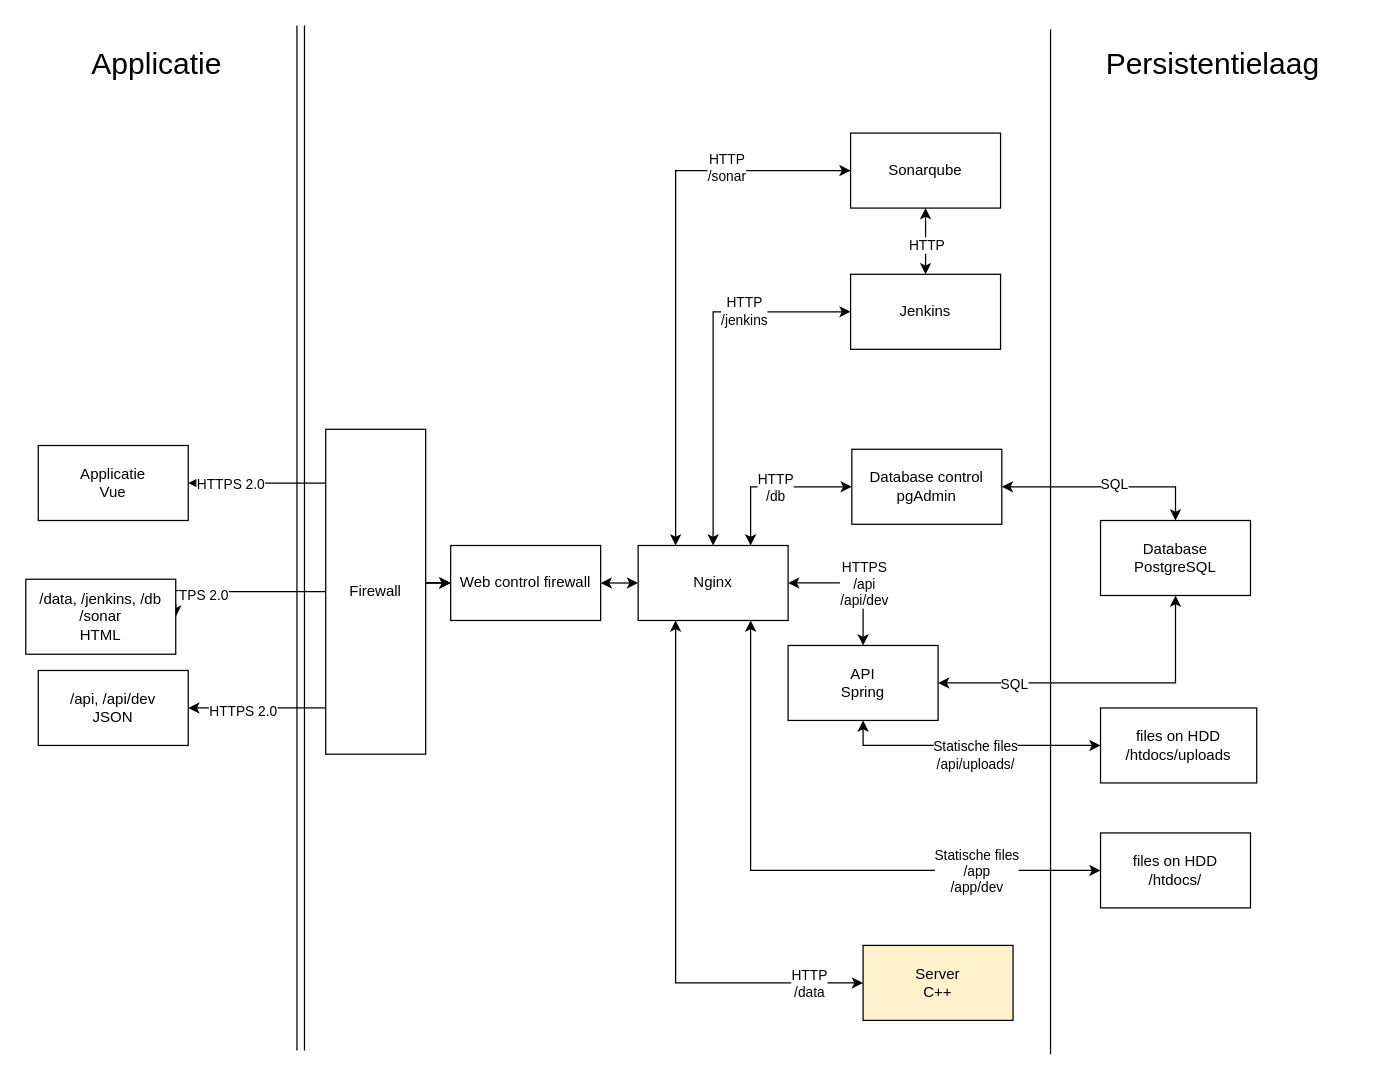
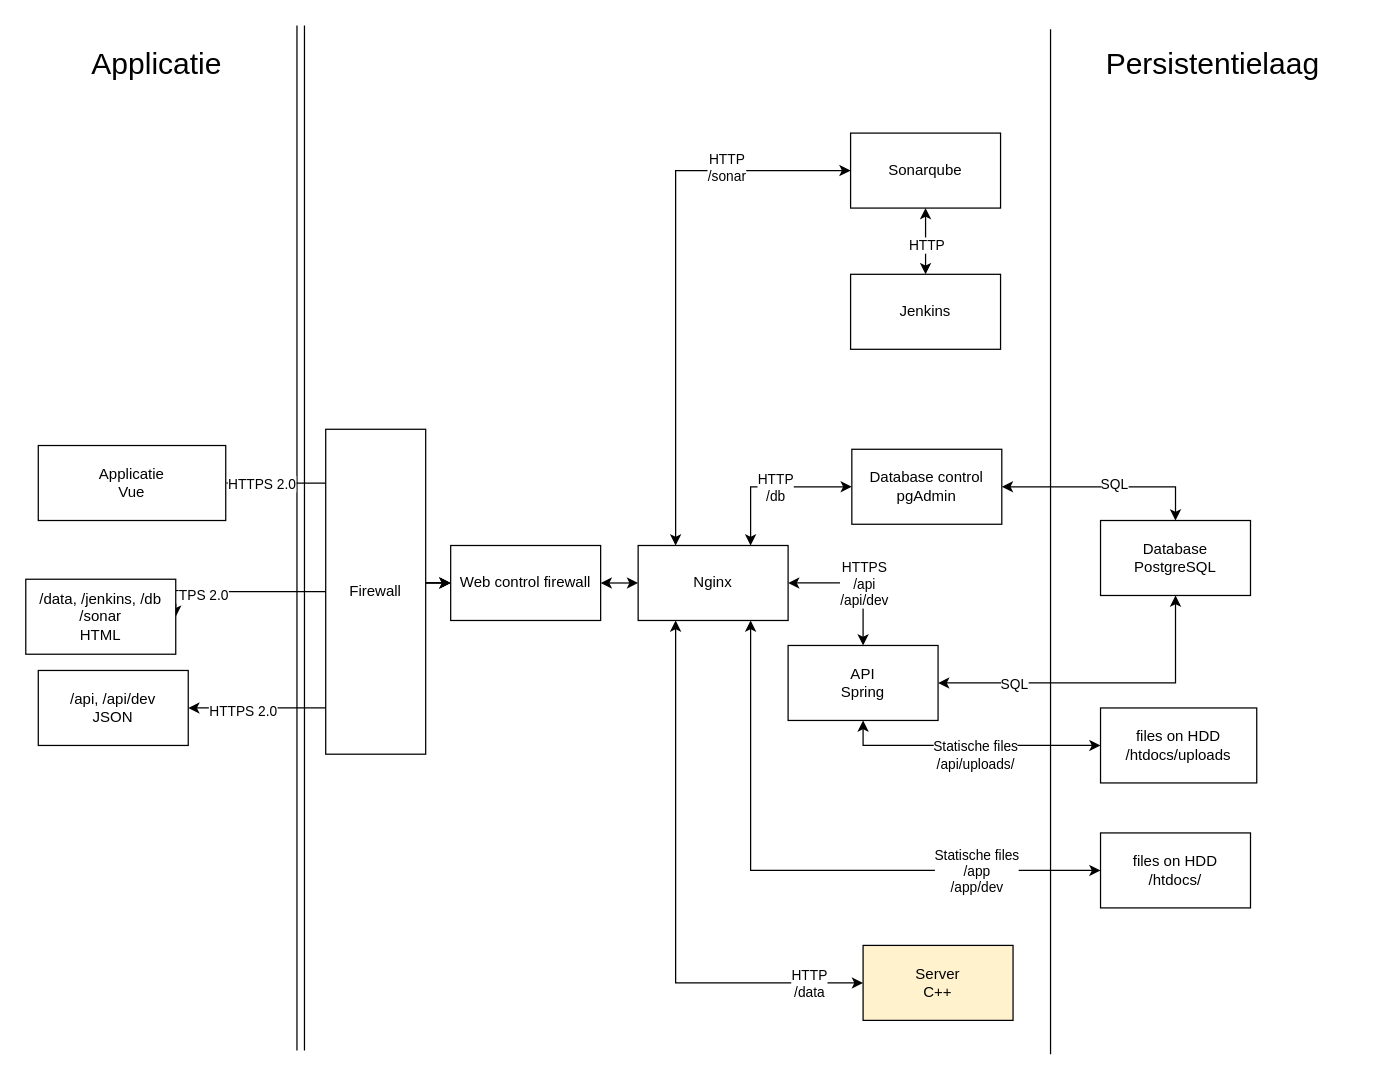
  <mxCell id="0" />
  <mxCell id="1" parent="0" />
  <mxCell id="2" style="edgeStyle=orthogonalEdgeStyle;rounded=0;orthogonalLoop=1;jettySize=auto;html=1;exitX=1;exitY=0.5;exitDx=0;exitDy=0;entryX=0;entryY=0.5;entryDx=0;entryDy=0;startArrow=classic;startFill=1;" parent="1" source="34" target="38" edge="1"><mxGeometry relative="1" as="geometry"><Array as="points"><mxPoint x="330" y="473" /><mxPoint x="330" y="466" /></Array></mxGeometry></mxCell>
  <mxCell id="3" value="HTTPS 2.0" style="edgeLabel;html=1;align=center;verticalAlign=middle;resizable=0;points=[];" parent="2" vertex="1" connectable="0"><mxGeometry x="-0.723" y="-2" relative="1" as="geometry"><mxPoint as="offset" /></mxGeometry></mxCell>
- <mxCell id="4" value="&lt;div&gt;Applicatie&lt;br&gt;&lt;/div&gt;&lt;div&gt;Vue&lt;/div&gt;" style="rounded=0;whiteSpace=wrap;html=1;" parent="1" vertex="1"><mxGeometry x="30" y="356" width="120" height="60" as="geometry" /></mxCell>
+ <mxCell id="4" value="&lt;div&gt;Applicatie&lt;br&gt;&lt;/div&gt;&lt;div&gt;Vue&lt;/div&gt;" style="rounded=0;whiteSpace=wrap;html=1;" parent="1" vertex="1"><mxGeometry x="30" y="356" width="150" height="60" as="geometry" /></mxCell>
  <mxCell id="5" value="" style="shape=link;html=1;width=6;fillColor=#0B03FF;" parent="1" edge="1"><mxGeometry width="100" relative="1" as="geometry"><mxPoint x="240" y="20" as="sourcePoint" /><mxPoint x="240" y="840" as="targetPoint" /></mxGeometry></mxCell>
  <mxCell id="6" value="&lt;font style=&quot;font-size: 24px&quot;&gt;Applicatie&lt;/font&gt;" style="text;html=1;strokeColor=none;fillColor=none;align=center;verticalAlign=middle;whiteSpace=wrap;rounded=0;" parent="1" vertex="1"><mxGeometry x="30" y="26" width="190" height="50" as="geometry" /></mxCell>
  <mxCell id="7" style="edgeStyle=orthogonalEdgeStyle;rounded=0;orthogonalLoop=1;jettySize=auto;html=1;exitX=0.5;exitY=0;exitDx=0;exitDy=0;startArrow=classic;startFill=1;" parent="1" source="9" target="25" edge="1"><mxGeometry relative="1" as="geometry"><mxPoint x="669" y="466" as="targetPoint" /><mxPoint x="685" y="636" as="sourcePoint" /><Array as="points"><mxPoint x="690" y="466" /></Array></mxGeometry></mxCell>
  <mxCell id="8" value="&lt;div&gt;HTTPS&lt;br&gt;/api&lt;/div&gt;&lt;div&gt;/api/dev&lt;br&gt;&lt;/div&gt;" style="edgeLabel;html=1;align=center;verticalAlign=middle;resizable=0;points=[];" parent="7" vertex="1" connectable="0"><mxGeometry x="-0.165" y="-4" relative="1" as="geometry"><mxPoint x="-4" y="-4" as="offset" /></mxGeometry></mxCell>
  <mxCell id="9" value="&lt;div&gt;API&lt;/div&gt;&lt;div&gt;Spring&lt;br&gt;&lt;/div&gt;" style="rounded=0;whiteSpace=wrap;html=1;" parent="1" vertex="1"><mxGeometry x="630" y="516" width="120" height="60" as="geometry" /></mxCell>
  <mxCell id="10" style="edgeStyle=orthogonalEdgeStyle;rounded=0;orthogonalLoop=1;jettySize=auto;html=1;exitX=0.5;exitY=1;exitDx=0;exitDy=0;entryX=1;entryY=0.5;entryDx=0;entryDy=0;startArrow=classic;startFill=1;" parent="1" source="12" target="9" edge="1"><mxGeometry relative="1" as="geometry"><Array as="points"><mxPoint x="940" y="546" /></Array></mxGeometry></mxCell>
  <mxCell id="11" value="&lt;div&gt;SQL&lt;/div&gt;" style="edgeLabel;html=1;align=center;verticalAlign=middle;resizable=0;points=[];" parent="10" vertex="1" connectable="0"><mxGeometry x="-0.286" y="-2" relative="1" as="geometry"><mxPoint x="-107" y="2" as="offset" /></mxGeometry></mxCell>
  <mxCell id="12" value="&lt;div&gt;Database&lt;/div&gt;&lt;div&gt;PostgreSQL&lt;br&gt;&lt;/div&gt;" style="rounded=0;whiteSpace=wrap;html=1;" parent="1" vertex="1"><mxGeometry x="880" y="416" width="120" height="60" as="geometry" /></mxCell>
  <mxCell id="13" style="edgeStyle=orthogonalEdgeStyle;rounded=0;orthogonalLoop=1;jettySize=auto;html=1;exitX=0;exitY=0.5;exitDx=0;exitDy=0;entryX=1;entryY=0.5;entryDx=0;entryDy=0;startArrow=classic;startFill=1;" parent="1" source="38" target="4" edge="1"><mxGeometry relative="1" as="geometry"><Array as="points"><mxPoint x="330" y="466" /><mxPoint x="330" y="386" /></Array></mxGeometry></mxCell>
  <mxCell id="14" value="&lt;div&gt;HTTPS 2.0&lt;/div&gt;" style="edgeLabel;html=1;align=center;verticalAlign=middle;resizable=0;points=[];" parent="13" vertex="1" connectable="0"><mxGeometry x="0.656" y="2" relative="1" as="geometry"><mxPoint x="-17" y="-2" as="offset" /></mxGeometry></mxCell>
  <mxCell id="15" style="edgeStyle=orthogonalEdgeStyle;rounded=0;orthogonalLoop=1;jettySize=auto;html=1;exitX=0.75;exitY=1;exitDx=0;exitDy=0;entryX=0;entryY=0.5;entryDx=0;entryDy=0;startArrow=classic;startFill=1;" parent="1" source="25" target="28" edge="1"><mxGeometry relative="1" as="geometry"><mxPoint x="715" y="563" as="sourcePoint" /></mxGeometry></mxCell>
  <mxCell id="16" value="&lt;div&gt;Statische files&lt;/div&gt;&lt;div&gt;/app&lt;/div&gt;&lt;div&gt;/app/dev&lt;br&gt;&lt;/div&gt;" style="edgeLabel;html=1;align=center;verticalAlign=middle;resizable=0;points=[];" parent="15" vertex="1" connectable="0"><mxGeometry x="0.497" y="1" relative="1" as="geometry"><mxPoint x="21" y="1" as="offset" /></mxGeometry></mxCell>
  <mxCell id="17" style="edgeStyle=orthogonalEdgeStyle;rounded=0;orthogonalLoop=1;jettySize=auto;html=1;exitX=0.25;exitY=1;exitDx=0;exitDy=0;entryX=0;entryY=0.5;entryDx=0;entryDy=0;startArrow=classic;startFill=1;" parent="1" source="25" target="29" edge="1"><mxGeometry relative="1" as="geometry"><mxPoint x="685" y="563" as="sourcePoint" /></mxGeometry></mxCell>
  <mxCell id="18" value="&lt;div&gt;HTTP&lt;/div&gt;&lt;div&gt;/data&lt;/div&gt;" style="edgeLabel;html=1;align=center;verticalAlign=middle;resizable=0;points=[];" parent="17" vertex="1" connectable="0"><mxGeometry x="0.524" y="1" relative="1" as="geometry"><mxPoint x="61" y="1" as="offset" /></mxGeometry></mxCell>
  <mxCell id="19" style="edgeStyle=orthogonalEdgeStyle;rounded=0;orthogonalLoop=1;jettySize=auto;html=1;exitX=0.75;exitY=0;exitDx=0;exitDy=0;entryX=0;entryY=0.5;entryDx=0;entryDy=0;startArrow=classic;startFill=1;" parent="1" source="25" target="32" edge="1"><mxGeometry relative="1" as="geometry"><mxPoint x="715" y="503" as="sourcePoint" /></mxGeometry></mxCell>
  <mxCell id="20" value="&lt;div&gt;HTTP&lt;/div&gt;&lt;div&gt;/db&lt;/div&gt;" style="edgeLabel;html=1;align=center;verticalAlign=middle;resizable=0;points=[];" parent="19" vertex="1" connectable="0"><mxGeometry x="0.031" relative="1" as="geometry"><mxPoint as="offset" /></mxGeometry></mxCell>
- <mxCell id="21" style="edgeStyle=orthogonalEdgeStyle;rounded=0;orthogonalLoop=1;jettySize=auto;html=1;exitX=0.5;exitY=0;exitDx=0;exitDy=0;entryX=0;entryY=0.5;entryDx=0;entryDy=0;startArrow=classic;startFill=1;" parent="1" source="25" target="33" edge="1"><mxGeometry relative="1" as="geometry"><mxPoint x="685" y="503" as="sourcePoint" /></mxGeometry></mxCell>
- <mxCell id="22" value="&lt;div&gt;HTTP&lt;/div&gt;&lt;div&gt;/jenkins&lt;/div&gt;" style="edgeLabel;html=1;align=center;verticalAlign=middle;resizable=0;points=[];" parent="21" vertex="1" connectable="0"><mxGeometry x="0.421" y="1" relative="1" as="geometry"><mxPoint as="offset" /></mxGeometry></mxCell>
  <mxCell id="23" style="edgeStyle=orthogonalEdgeStyle;rounded=0;orthogonalLoop=1;jettySize=auto;html=1;exitX=0.25;exitY=0;exitDx=0;exitDy=0;entryX=0;entryY=0.5;entryDx=0;entryDy=0;startArrow=classic;startFill=1;" parent="1" source="25" target="37" edge="1"><mxGeometry relative="1" as="geometry" /></mxCell>
  <mxCell id="24" value="&lt;div&gt;HTTP&lt;/div&gt;&lt;div&gt;/sonar&lt;/div&gt;" style="edgeLabel;html=1;align=center;verticalAlign=middle;resizable=0;points=[];" parent="23" vertex="1" connectable="0"><mxGeometry x="0.546" y="3" relative="1" as="geometry"><mxPoint as="offset" /></mxGeometry></mxCell>
  <mxCell id="25" value="Nginx" style="rounded=0;whiteSpace=wrap;html=1;" parent="1" vertex="1"><mxGeometry x="510" y="436" width="120" height="60" as="geometry" /></mxCell>
  <mxCell id="26" value="" style="endArrow=none;html=1;fillColor=#0B03FF;" parent="1" edge="1"><mxGeometry width="50" height="50" relative="1" as="geometry"><mxPoint x="840" y="843" as="sourcePoint" /><mxPoint x="840" y="23" as="targetPoint" /></mxGeometry></mxCell>
  <mxCell id="27" value="&lt;font style=&quot;font-size: 24px&quot;&gt;Persistentielaag&lt;/font&gt;" style="text;html=1;strokeColor=none;fillColor=none;align=center;verticalAlign=middle;whiteSpace=wrap;rounded=0;" parent="1" vertex="1"><mxGeometry x="850" y="26" width="240" height="50" as="geometry" /></mxCell>
  <mxCell id="28" value="&lt;div&gt;files on HDD&lt;/div&gt;&lt;div&gt;/htdocs/&lt;/div&gt;" style="rounded=0;whiteSpace=wrap;html=1;" parent="1" vertex="1"><mxGeometry x="880" y="666" width="120" height="60" as="geometry" /></mxCell>
  <mxCell id="29" value="&lt;div&gt;Server&lt;/div&gt;&lt;div&gt;C++&lt;br&gt;&lt;/div&gt;" style="rounded=0;whiteSpace=wrap;html=1;fillColor=#fff2cc;" parent="1" vertex="1"><mxGeometry x="690" y="756" width="120" height="60" as="geometry" /></mxCell>
  <mxCell id="30" style="edgeStyle=orthogonalEdgeStyle;rounded=0;orthogonalLoop=1;jettySize=auto;html=1;exitX=1;exitY=0.5;exitDx=0;exitDy=0;entryX=0.5;entryY=0;entryDx=0;entryDy=0;startArrow=classic;startFill=1;" parent="1" source="32" target="12" edge="1"><mxGeometry relative="1" as="geometry" /></mxCell>
  <mxCell id="31" value="&lt;div&gt;SQL&lt;/div&gt;" style="edgeLabel;html=1;align=center;verticalAlign=middle;resizable=0;points=[];" parent="30" vertex="1" connectable="0"><mxGeometry x="-0.588" y="-2" relative="1" as="geometry"><mxPoint x="55" y="-5" as="offset" /></mxGeometry></mxCell>
  <mxCell id="32" value="&lt;div&gt;Database control&lt;/div&gt;&lt;div&gt;pgAdmin&lt;br&gt;&lt;/div&gt;" style="rounded=0;whiteSpace=wrap;html=1;" parent="1" vertex="1"><mxGeometry x="681" y="359" width="120" height="60" as="geometry" /></mxCell>
  <mxCell id="33" value="Jenkins" style="rounded=0;whiteSpace=wrap;html=1;" parent="1" vertex="1"><mxGeometry x="680" y="219" width="120" height="60" as="geometry" /></mxCell>
  <mxCell id="34" value="&lt;div&gt;/data, /jenkins, /db&lt;/div&gt;&lt;div&gt;/sonar&lt;br&gt;&lt;/div&gt;&lt;div&gt;HTML&lt;br&gt;&lt;/div&gt;" style="rounded=0;whiteSpace=wrap;html=1;" parent="1" vertex="1"><mxGeometry x="20" y="463" width="120" height="60" as="geometry" /></mxCell>
  <mxCell id="35" style="edgeStyle=orthogonalEdgeStyle;rounded=0;orthogonalLoop=1;jettySize=auto;html=1;exitX=0.5;exitY=1;exitDx=0;exitDy=0;entryX=0.5;entryY=0;entryDx=0;entryDy=0;startArrow=classic;startFill=1;" parent="1" source="37" target="33" edge="1"><mxGeometry relative="1" as="geometry" /></mxCell>
  <mxCell id="36" value="HTTP" style="edgeLabel;html=1;align=center;verticalAlign=middle;resizable=0;points=[];" parent="35" vertex="1" connectable="0"><mxGeometry x="-0.357" relative="1" as="geometry"><mxPoint y="12.91" as="offset" /></mxGeometry></mxCell>
  <mxCell id="37" value="Sonarqube" style="rounded=0;whiteSpace=wrap;html=1;" parent="1" vertex="1"><mxGeometry x="680" y="106" width="120" height="60" as="geometry" /></mxCell>
  <mxCell id="38" value="Web control firewall" style="rounded=0;whiteSpace=wrap;html=1;" parent="1" vertex="1"><mxGeometry x="360" y="436" width="120" height="60" as="geometry" /></mxCell>
  <mxCell id="39" style="edgeStyle=orthogonalEdgeStyle;rounded=0;orthogonalLoop=1;jettySize=auto;html=1;entryX=1;entryY=0.5;entryDx=0;entryDy=0;startArrow=classic;startFill=1;exitX=0;exitY=0.5;exitDx=0;exitDy=0;" parent="1" source="25" target="38" edge="1"><mxGeometry relative="1" as="geometry"><mxPoint x="560" y="526" as="sourcePoint" /><mxPoint x="150" y="386" as="targetPoint" /></mxGeometry></mxCell>
  <mxCell id="40" value="&lt;div&gt;files on HDD&lt;/div&gt;&lt;div&gt;/htdocs/uploads&lt;/div&gt;" style="rounded=0;whiteSpace=wrap;html=1;" parent="1" vertex="1"><mxGeometry x="880" y="566" width="125" height="60" as="geometry" /></mxCell>
  <mxCell id="41" style="edgeStyle=orthogonalEdgeStyle;rounded=0;orthogonalLoop=1;jettySize=auto;html=1;startArrow=classic;startFill=1;exitX=0.5;exitY=1;exitDx=0;exitDy=0;entryX=0;entryY=0.5;entryDx=0;entryDy=0;" parent="1" source="9" target="40" edge="1"><mxGeometry relative="1" as="geometry"><mxPoint x="545" y="502" as="sourcePoint" /><mxPoint x="955" y="752" as="targetPoint" /><Array as="points"><mxPoint x="690" y="596" /></Array></mxGeometry></mxCell>
  <mxCell id="42" value="&lt;div&gt;Statische files&lt;/div&gt;&lt;div&gt;/api/uploads/&lt;/div&gt;" style="edgeLabel;html=1;align=center;verticalAlign=middle;resizable=0;points=[];" parent="41" vertex="1" connectable="0"><mxGeometry x="0.497" y="1" relative="1" as="geometry"><mxPoint x="-48" y="8" as="offset" /></mxGeometry></mxCell>
  <mxCell id="43" value="&lt;div&gt;/api, /api/dev&lt;br&gt;&lt;/div&gt;&lt;div&gt;JSON&lt;br&gt;&lt;/div&gt;" style="rounded=0;whiteSpace=wrap;html=1;" vertex="1" parent="1"><mxGeometry x="30" y="536" width="120" height="60" as="geometry" /></mxCell>
  <mxCell id="44" style="edgeStyle=orthogonalEdgeStyle;rounded=0;orthogonalLoop=1;jettySize=auto;html=1;exitX=1;exitY=0.5;exitDx=0;exitDy=0;entryX=0;entryY=0.5;entryDx=0;entryDy=0;startArrow=classic;startFill=1;" edge="1" parent="1" source="43" target="38"><mxGeometry relative="1" as="geometry"><mxPoint x="160" y="556" as="sourcePoint" /><mxPoint x="470" y="476" as="targetPoint" /><Array as="points"><mxPoint x="330" y="566" /><mxPoint x="330" y="466" /></Array></mxGeometry></mxCell>
  <mxCell id="45" value="HTTPS 2.0" style="edgeLabel;html=1;align=center;verticalAlign=middle;resizable=0;points=[];" vertex="1" connectable="0" parent="44"><mxGeometry x="-0.723" y="-2" relative="1" as="geometry"><mxPoint as="offset" /></mxGeometry></mxCell>
  <mxCell id="46" value="Firewall" style="rounded=0;whiteSpace=wrap;html=1;" parent="1" vertex="1"><mxGeometry x="260" y="343" width="80" height="260" as="geometry" /></mxCell>
